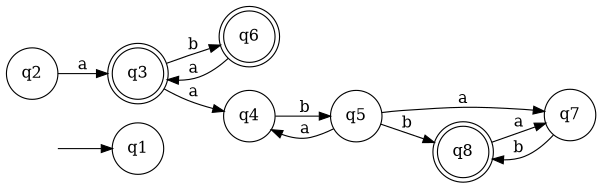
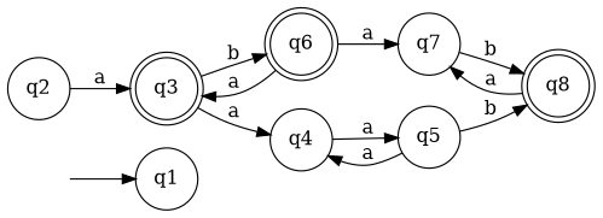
  digraph {
    rankdir=LR
    node [shape=circle]
    q0 [style=invis]
    q1
    q3 [shape=doublecircle]
    q2
    q6 [shape=doublecircle]
    q4
    q7
    q8 [shape=doublecircle]
    q5
    q0 -> q1
    q3 -> q6 [label=b]
    q3 -> q4 [label=a]
    q2 -> q3 [label=a]
    q6 -> q3 [label=a]
-   q5 -> q7 [label=a]
-   q4 -> q5 [label=b]
+   q6 -> q7 [label=a]
+   q4 -> q5 [label=a]
    q7 -> q8 [label=b]
    q8 -> q7 [label=a]
    q5 -> q4 [label=a]
    q5 -> q8 [label=b]
  }
